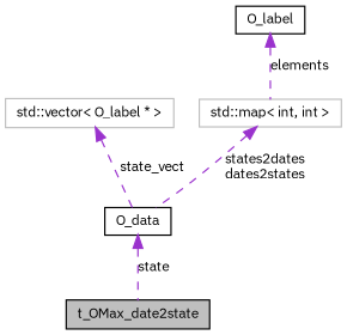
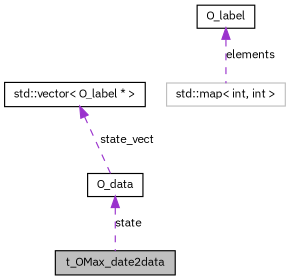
  digraph {
    fontname="IBM Plex Sans"
    node [color=black fontname="IBM Plex Sans" fontsize=10 shape=record]
    edge [color=darkorchid3 dir=back fontname="IBM Plex Sans" fontsize=10 labelfontname=FreeSans labelfontsize=10 style=dashed]
-   n1 [fillcolor=grey75 fontcolor=black height=0.2 label=t_OMax_date2state style=filled width=0.4]
+   n1 [fillcolor=grey75 fontcolor=black height=0.2 label=t_OMax_date2data style=filled width=0.4]
    n2 [height=0.2 label=O_data width=0.4]
-   n3 [color=grey75 height=0.2 label="std::vector\< O_label * \>" width=0.4]
+   n3 [height=0.2 label="std::vector\< O_label * \>" width=0.4]
    n4 [height=0.2 label=O_label width=0.4]
    n5 [color=grey75 height=0.2 label="std::map\< int, int \>" width=0.4]
    n2 -> n1 [label=state]
    n3 -> n2 [label=state_vect]
    n4 -> n5 [label=elements]
-   n5 -> n2 [label="states2dates\ndates2states"]
  }
